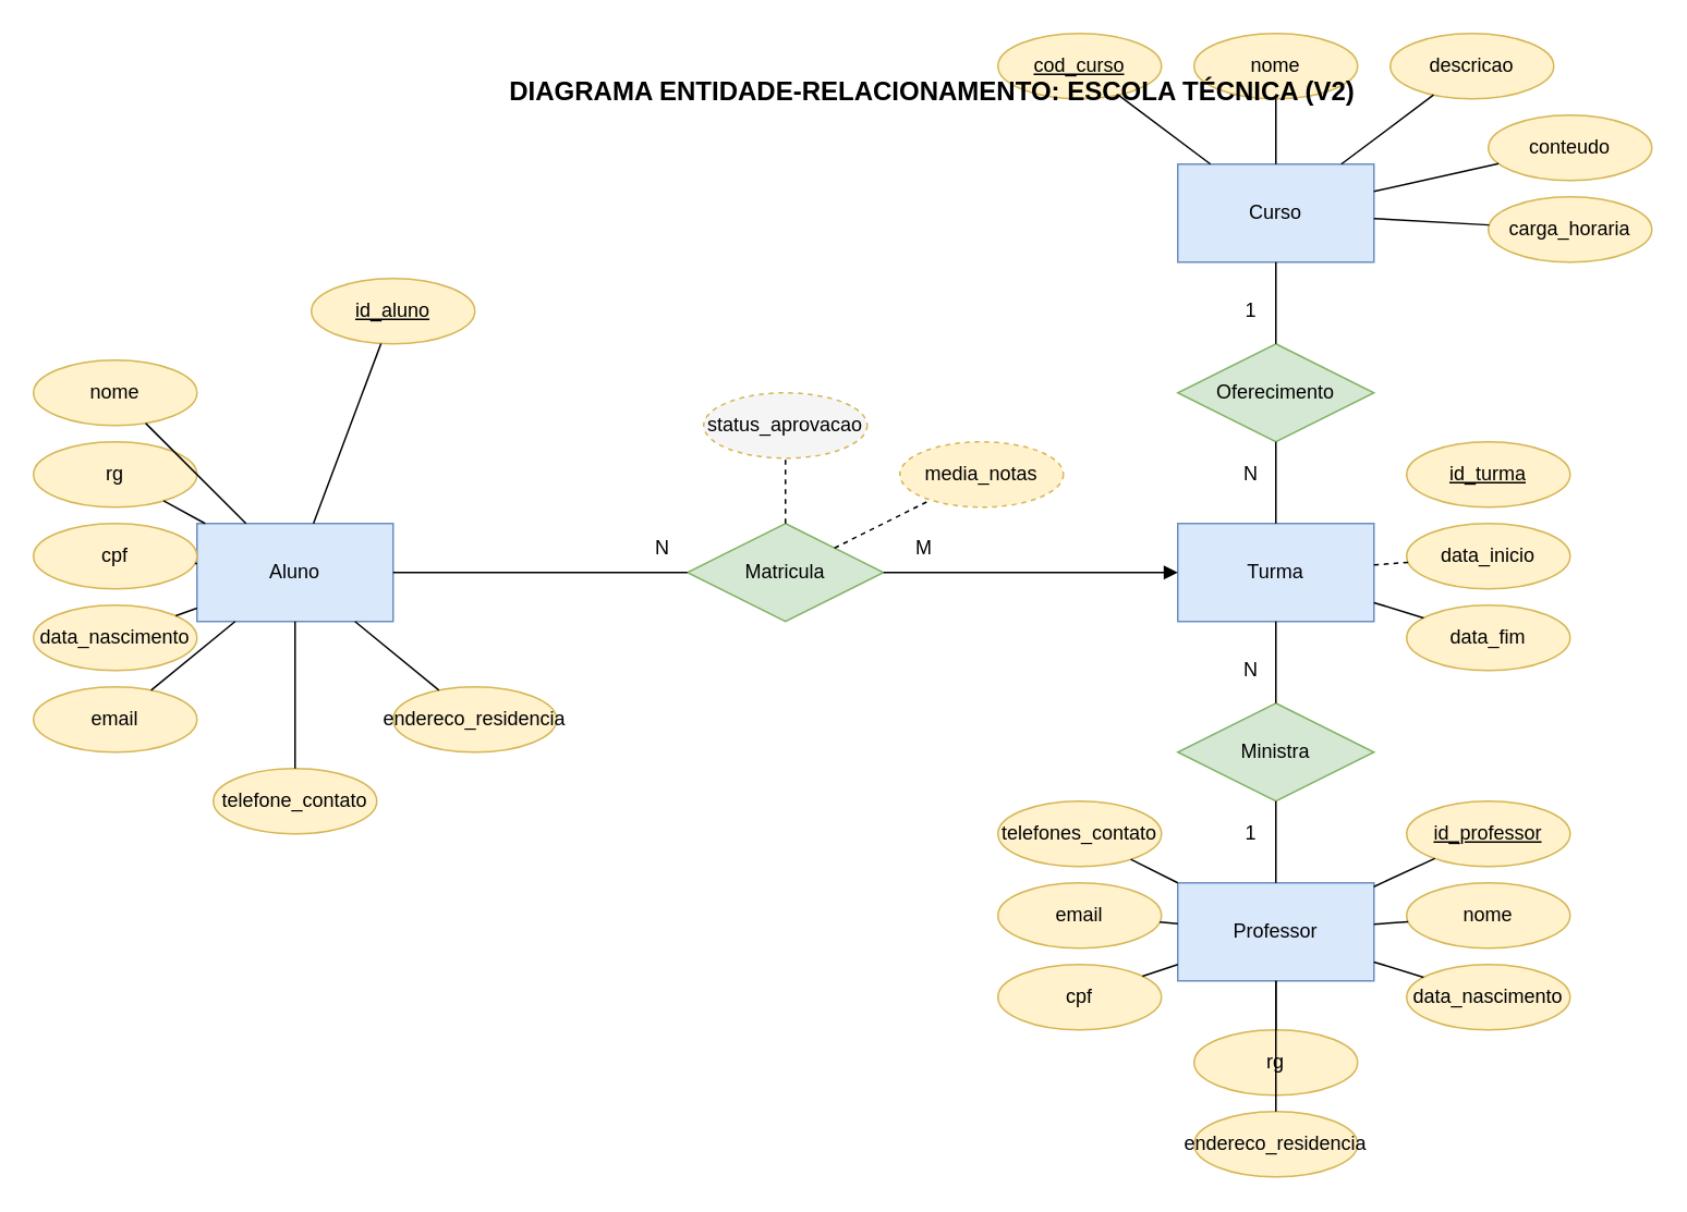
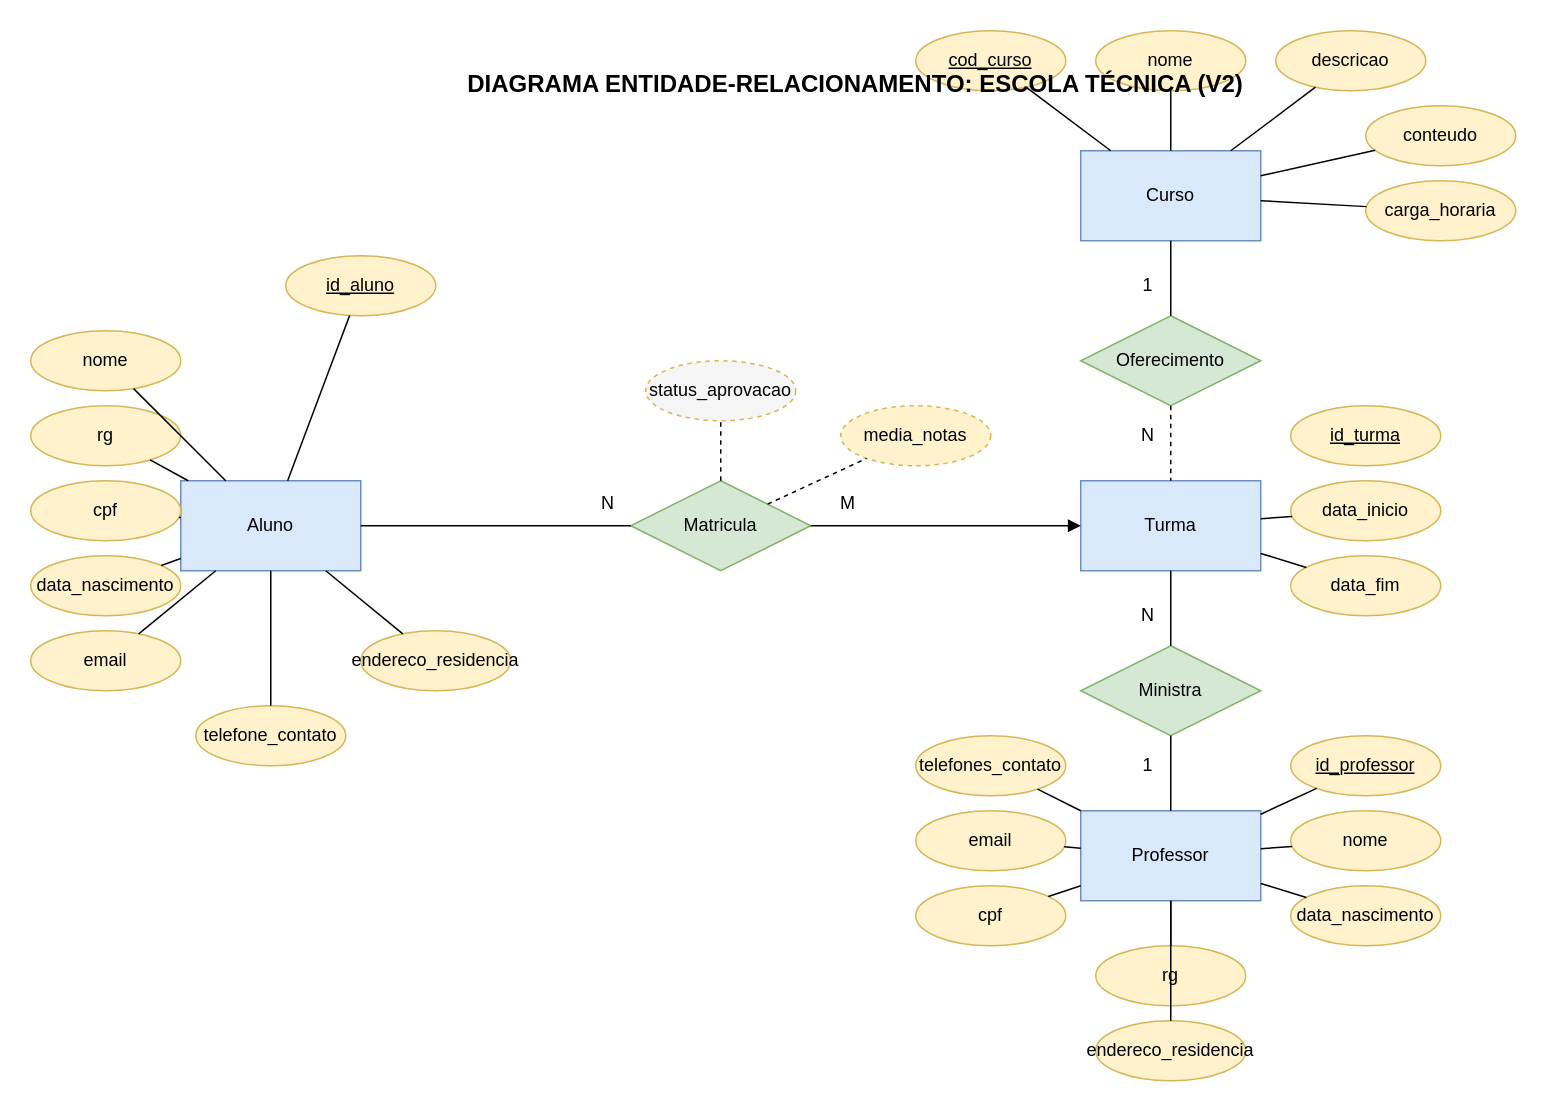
  <mxCell id="0" />
  <mxCell id="1" parent="0" />
  <mxCell id="2" value="Aluno" style="rounded=0;whiteSpace=wrap;html=1;fillColor=#dae8fc;strokeColor=#6c8ebf;" vertex="1" parent="1"><mxGeometry x="120" y="320" width="120" height="60" as="geometry" /></mxCell>
  <mxCell id="3" value="Curso" style="rounded=0;whiteSpace=wrap;html=1;fillColor=#dae8fc;strokeColor=#6c8ebf;" vertex="1" parent="1"><mxGeometry x="720" y="100" width="120" height="60" as="geometry" /></mxCell>
  <mxCell id="4" value="Turma" style="rounded=0;whiteSpace=wrap;html=1;fillColor=#dae8fc;strokeColor=#6c8ebf;" vertex="1" parent="1"><mxGeometry x="720" y="320" width="120" height="60" as="geometry" /></mxCell>
  <mxCell id="5" value="Professor" style="rounded=0;whiteSpace=wrap;html=1;fillColor=#dae8fc;strokeColor=#6c8ebf;" vertex="1" parent="1"><mxGeometry x="720" y="540" width="120" height="60" as="geometry" /></mxCell>
  <mxCell id="6" value="id_aluno" style="ellipse;whiteSpace=wrap;html=1;fillColor=#fff2cc;strokeColor=#d6b656;fontStyle=4" vertex="1" parent="1"><mxGeometry x="190" y="170" width="100" height="40" as="geometry" /></mxCell>
  <mxCell id="7" value="nome" style="ellipse;whiteSpace=wrap;html=1;fillColor=#fff2cc;strokeColor=#d6b656;" vertex="1" parent="1"><mxGeometry x="20" y="220" width="100" height="40" as="geometry" /></mxCell>
  <mxCell id="8" value="rg" style="ellipse;whiteSpace=wrap;html=1;fillColor=#fff2cc;strokeColor=#d6b656;" vertex="1" parent="1"><mxGeometry x="20" y="270" width="100" height="40" as="geometry" /></mxCell>
  <mxCell id="9" value="cpf" style="ellipse;whiteSpace=wrap;html=1;fillColor=#fff2cc;strokeColor=#d6b656;" vertex="1" parent="1"><mxGeometry x="20" y="320" width="100" height="40" as="geometry" /></mxCell>
  <mxCell id="10" value="data_nascimento" style="ellipse;whiteSpace=wrap;html=1;fillColor=#fff2cc;strokeColor=#d6b656;" vertex="1" parent="1"><mxGeometry x="20" y="370" width="100" height="40" as="geometry" /></mxCell>
  <mxCell id="11" value="email" style="ellipse;whiteSpace=wrap;html=1;fillColor=#fff2cc;strokeColor=#d6b656;" vertex="1" parent="1"><mxGeometry x="20" y="420" width="100" height="40" as="geometry" /></mxCell>
  <mxCell id="12" value="telefone_contato" style="ellipse;whiteSpace=wrap;html=1;fillColor=#fff2cc;strokeColor=#d6b656;" vertex="1" parent="1"><mxGeometry x="130" y="470" width="100" height="40" as="geometry" /></mxCell>
  <mxCell id="13" value="endereco_residencia" style="ellipse;whiteSpace=wrap;html=1;fillColor=#fff2cc;strokeColor=#d6b656;" vertex="1" parent="1"><mxGeometry x="240" y="420" width="100" height="40" as="geometry" /></mxCell>
  <mxCell id="14" value="" style="endArrow=none;html=1;rounded=0;" edge="1" parent="1" source="2" target="6"><mxGeometry relative="1" as="geometry" /></mxCell>
  <mxCell id="15" value="" style="endArrow=none;html=1;rounded=0;" edge="1" parent="1" source="2" target="7"><mxGeometry relative="1" as="geometry" /></mxCell>
  <mxCell id="16" value="" style="endArrow=none;html=1;rounded=0;" edge="1" parent="1" source="2" target="8"><mxGeometry relative="1" as="geometry" /></mxCell>
  <mxCell id="17" value="" style="endArrow=none;html=1;rounded=0;" edge="1" parent="1" source="2" target="9"><mxGeometry relative="1" as="geometry" /></mxCell>
  <mxCell id="18" value="" style="endArrow=none;html=1;rounded=0;" edge="1" parent="1" source="2" target="10"><mxGeometry relative="1" as="geometry" /></mxCell>
  <mxCell id="19" value="" style="endArrow=none;html=1;rounded=0;" edge="1" parent="1" source="2" target="11"><mxGeometry relative="1" as="geometry" /></mxCell>
  <mxCell id="20" value="" style="endArrow=none;html=1;rounded=0;" edge="1" parent="1" source="2" target="12"><mxGeometry relative="1" as="geometry" /></mxCell>
  <mxCell id="21" value="" style="endArrow=none;html=1;rounded=0;" edge="1" parent="1" source="2" target="13"><mxGeometry relative="1" as="geometry" /></mxCell>
  <mxCell id="22" value="cod_curso" style="ellipse;whiteSpace=wrap;html=1;fillColor=#fff2cc;strokeColor=#d6b656;fontStyle=4" vertex="1" parent="1"><mxGeometry x="610" y="20" width="100" height="40" as="geometry" /></mxCell>
  <mxCell id="23" value="nome" style="ellipse;whiteSpace=wrap;html=1;fillColor=#fff2cc;strokeColor=#d6b656;" vertex="1" parent="1"><mxGeometry x="730" y="20" width="100" height="40" as="geometry" /></mxCell>
  <mxCell id="24" value="descricao" style="ellipse;whiteSpace=wrap;html=1;fillColor=#fff2cc;strokeColor=#d6b656;" vertex="1" parent="1"><mxGeometry x="850" y="20" width="100" height="40" as="geometry" /></mxCell>
  <mxCell id="25" value="conteudo" style="ellipse;whiteSpace=wrap;html=1;fillColor=#fff2cc;strokeColor=#d6b656;" vertex="1" parent="1"><mxGeometry x="910" y="70" width="100" height="40" as="geometry" /></mxCell>
  <mxCell id="26" value="carga_horaria" style="ellipse;whiteSpace=wrap;html=1;fillColor=#fff2cc;strokeColor=#d6b656;" vertex="1" parent="1"><mxGeometry x="910" y="120" width="100" height="40" as="geometry" /></mxCell>
  <mxCell id="27" value="" style="endArrow=none;html=1;rounded=0;" edge="1" parent="1" source="3" target="22"><mxGeometry relative="1" as="geometry" /></mxCell>
  <mxCell id="28" value="" style="endArrow=none;html=1;rounded=0;" edge="1" parent="1" source="3" target="23"><mxGeometry relative="1" as="geometry" /></mxCell>
  <mxCell id="29" value="" style="endArrow=none;html=1;rounded=0;" edge="1" parent="1" source="3" target="24"><mxGeometry relative="1" as="geometry" /></mxCell>
  <mxCell id="30" value="" style="endArrow=none;html=1;rounded=0;" edge="1" parent="1" source="3" target="25"><mxGeometry relative="1" as="geometry" /></mxCell>
  <mxCell id="31" value="" style="endArrow=none;html=1;rounded=0;" edge="1" parent="1" source="3" target="26"><mxGeometry relative="1" as="geometry" /></mxCell>
  <mxCell id="32" value="id_turma" style="ellipse;whiteSpace=wrap;html=1;fillColor=#fff2cc;strokeColor=#d6b656;fontStyle=4" vertex="1" parent="1"><mxGeometry x="860" y="270" width="100" height="40" as="geometry" /></mxCell>
  <mxCell id="33" value="data_inicio" style="ellipse;whiteSpace=wrap;html=1;fillColor=#fff2cc;strokeColor=#d6b656;" vertex="1" parent="1"><mxGeometry x="860" y="320" width="100" height="40" as="geometry" /></mxCell>
  <mxCell id="34" value="data_fim" style="ellipse;whiteSpace=wrap;html=1;fillColor=#fff2cc;strokeColor=#d6b656;" vertex="1" parent="1"><mxGeometry x="860" y="370" width="100" height="40" as="geometry" /></mxCell>
- <mxCell id="35" value="" style="endArrow=none;html=1;rounded=0;dashed=1;" edge="1" parent="1" source="4" target="33"><mxGeometry relative="1" as="geometry" /></mxCell>
+ <mxCell id="35" value="" style="endArrow=none;html=1;rounded=0;" edge="1" parent="1" source="4" target="33"><mxGeometry relative="1" as="geometry" /></mxCell>
  <mxCell id="36" value="" style="endArrow=none;html=1;rounded=0;" edge="1" parent="1" source="4" target="34"><mxGeometry relative="1" as="geometry" /></mxCell>
  <mxCell id="37" value="id_professor" style="ellipse;whiteSpace=wrap;html=1;fillColor=#fff2cc;strokeColor=#d6b656;fontStyle=4" vertex="1" parent="1"><mxGeometry x="860" y="490" width="100" height="40" as="geometry" /></mxCell>
  <mxCell id="38" value="nome" style="ellipse;whiteSpace=wrap;html=1;fillColor=#fff2cc;strokeColor=#d6b656;" vertex="1" parent="1"><mxGeometry x="860" y="540" width="100" height="40" as="geometry" /></mxCell>
  <mxCell id="39" value="data_nascimento" style="ellipse;whiteSpace=wrap;html=1;fillColor=#fff2cc;strokeColor=#d6b656;" vertex="1" parent="1"><mxGeometry x="860" y="590" width="100" height="40" as="geometry" /></mxCell>
  <mxCell id="40" value="rg" style="ellipse;whiteSpace=wrap;html=1;fillColor=#fff2cc;strokeColor=#d6b656;" vertex="1" parent="1"><mxGeometry x="730" y="630" width="100" height="40" as="geometry" /></mxCell>
  <mxCell id="41" value="cpf" style="ellipse;whiteSpace=wrap;html=1;fillColor=#fff2cc;strokeColor=#d6b656;" vertex="1" parent="1"><mxGeometry x="610" y="590" width="100" height="40" as="geometry" /></mxCell>
  <mxCell id="42" value="email" style="ellipse;whiteSpace=wrap;html=1;fillColor=#fff2cc;strokeColor=#d6b656;" vertex="1" parent="1"><mxGeometry x="610" y="540" width="100" height="40" as="geometry" /></mxCell>
  <mxCell id="43" value="telefones_contato" style="ellipse;whiteSpace=wrap;html=1;fillColor=#fff2cc;strokeColor=#d6b656;" vertex="1" parent="1"><mxGeometry x="610" y="490" width="100" height="40" as="geometry" /></mxCell>
  <mxCell id="44" value="endereco_residencia" style="ellipse;whiteSpace=wrap;html=1;fillColor=#fff2cc;strokeColor=#d6b656;" vertex="1" parent="1"><mxGeometry x="730" y="680" width="100" height="40" as="geometry" /></mxCell>
  <mxCell id="45" value="" style="endArrow=none;html=1;rounded=0;" edge="1" parent="1" source="5" target="37"><mxGeometry relative="1" as="geometry" /></mxCell>
  <mxCell id="46" value="" style="endArrow=none;html=1;rounded=0;" edge="1" parent="1" source="5" target="38"><mxGeometry relative="1" as="geometry" /></mxCell>
  <mxCell id="47" value="" style="endArrow=none;html=1;rounded=0;" edge="1" parent="1" source="5" target="39"><mxGeometry relative="1" as="geometry" /></mxCell>
  <mxCell id="48" value="" style="endArrow=none;html=1;rounded=0;" edge="1" parent="1" source="5" target="40"><mxGeometry relative="1" as="geometry" /></mxCell>
  <mxCell id="49" value="" style="endArrow=none;html=1;rounded=0;" edge="1" parent="1" source="5" target="41"><mxGeometry relative="1" as="geometry" /></mxCell>
  <mxCell id="50" value="" style="endArrow=none;html=1;rounded=0;" edge="1" parent="1" source="5" target="42"><mxGeometry relative="1" as="geometry" /></mxCell>
  <mxCell id="51" value="" style="endArrow=none;html=1;rounded=0;" edge="1" parent="1" source="5" target="43"><mxGeometry relative="1" as="geometry" /></mxCell>
  <mxCell id="52" value="" style="endArrow=none;html=1;rounded=0;" edge="1" parent="1" source="5" target="44"><mxGeometry relative="1" as="geometry" /></mxCell>
  <mxCell id="53" value="Matricula" style="rhombus;whiteSpace=wrap;html=1;fillColor=#d5e8d4;strokeColor=#82b366;" vertex="1" parent="1"><mxGeometry x="420" y="320" width="120" height="60" as="geometry" /></mxCell>
  <mxCell id="54" value="Oferecimento" style="rhombus;whiteSpace=wrap;html=1;fillColor=#d5e8d4;strokeColor=#82b366;" vertex="1" parent="1"><mxGeometry x="720" y="210" width="120" height="60" as="geometry" /></mxCell>
  <mxCell id="55" value="Ministra" style="rhombus;whiteSpace=wrap;html=1;fillColor=#d5e8d4;strokeColor=#82b366;" vertex="1" parent="1"><mxGeometry x="720" y="430" width="120" height="60" as="geometry" /></mxCell>
  <mxCell id="56" value="status_aprovacao" style="ellipse;whiteSpace=wrap;html=1;fillColor=#f5f5f5;strokeColor=#d6b656;dashed=1;" vertex="1" parent="1"><mxGeometry x="430" y="240" width="100" height="40" as="geometry" /></mxCell>
- <mxCell id="57" value="media_notas" style="ellipse;whiteSpace=wrap;html=1;fillColor=#fff2cc;strokeColor=#d6b656;dashed=1;" vertex="1" parent="1"><mxGeometry x="550" y="270" width="100" height="40" as="geometry" /></mxCell>
+ <mxCell id="57" value="media_notas" style="ellipse;whiteSpace=wrap;html=1;fillColor=#fff2cc;strokeColor=#d6b656;dashed=1;" vertex="1" parent="1"><mxGeometry x="560" y="270" width="100" height="40" as="geometry" /></mxCell>
  <mxCell id="58" value="" style="endArrow=none;html=1;rounded=0;dashed=1;" edge="1" parent="1" source="53" target="56"><mxGeometry relative="1" as="geometry" /></mxCell>
  <mxCell id="59" value="" style="endArrow=none;html=1;rounded=0;dashed=1;" edge="1" parent="1" source="53" target="57"><mxGeometry relative="1" as="geometry" /></mxCell>
  <mxCell id="60" value="" style="endArrow=none;html=1;rounded=0;" edge="1" parent="1" source="2" target="53"><mxGeometry relative="1" as="geometry" /></mxCell>
  <mxCell id="61" value="N" style="text;html=1;strokeColor=none;fillColor=none;align=center;verticalAlign=middle;whiteSpace=wrap;rounded=0;" vertex="1" parent="1"><mxGeometry x="390" y="325" width="30" height="20" as="geometry" /></mxCell>
  <mxCell id="62" value="" style="endArrow=block;html=1;rounded=0;" edge="1" parent="1" source="53" target="4"><mxGeometry relative="1" as="geometry" /></mxCell>
  <mxCell id="63" value="M" style="text;html=1;strokeColor=none;fillColor=none;align=center;verticalAlign=middle;whiteSpace=wrap;rounded=0;" vertex="1" parent="1"><mxGeometry x="550" y="325" width="30" height="20" as="geometry" /></mxCell>
  <mxCell id="64" value="" style="endArrow=none;html=1;rounded=0;" edge="1" parent="1" source="3" target="54"><mxGeometry relative="1" as="geometry" /></mxCell>
  <mxCell id="65" value="1" style="text;html=1;strokeColor=none;fillColor=none;align=center;verticalAlign=middle;whiteSpace=wrap;rounded=0;" vertex="1" parent="1"><mxGeometry x="750" y="180" width="30" height="20" as="geometry" /></mxCell>
- <mxCell id="66" value="" style="endArrow=none;html=1;rounded=0;" edge="1" parent="1" source="54" target="4"><mxGeometry relative="1" as="geometry" /></mxCell>
+ <mxCell id="66" value="" style="endArrow=none;html=1;rounded=0;dashed=1;" edge="1" parent="1" source="54" target="4"><mxGeometry relative="1" as="geometry" /></mxCell>
  <mxCell id="67" value="N" style="text;html=1;strokeColor=none;fillColor=none;align=center;verticalAlign=middle;whiteSpace=wrap;rounded=0;" vertex="1" parent="1"><mxGeometry x="750" y="280" width="30" height="20" as="geometry" /></mxCell>
  <mxCell id="68" value="" style="endArrow=none;html=1;rounded=0;" edge="1" parent="1" source="5" target="55"><mxGeometry relative="1" as="geometry" /></mxCell>
  <mxCell id="69" value="1" style="text;html=1;strokeColor=none;fillColor=none;align=center;verticalAlign=middle;whiteSpace=wrap;rounded=0;" vertex="1" parent="1"><mxGeometry x="750" y="500" width="30" height="20" as="geometry" /></mxCell>
  <mxCell id="70" value="" style="endArrow=none;html=1;rounded=0;" edge="1" parent="1" source="55" target="4"><mxGeometry relative="1" as="geometry" /></mxCell>
  <mxCell id="71" value="N" style="text;html=1;strokeColor=none;fillColor=none;align=center;verticalAlign=middle;whiteSpace=wrap;rounded=0;" vertex="1" parent="1"><mxGeometry x="750" y="400" width="30" height="20" as="geometry" /></mxCell>
  <mxCell id="72" value="DIAGRAMA ENTIDADE-RELACIONAMENTO: ESCOLA TÉCNICA (V2)" style="text;html=1;strokeColor=none;fillColor=none;align=center;verticalAlign=middle;whiteSpace=wrap;rounded=0;fontSize=16;fontStyle=1" vertex="1" parent="1"><mxGeometry x="270" y="40" width="600" height="30" as="geometry" /></mxCell>
